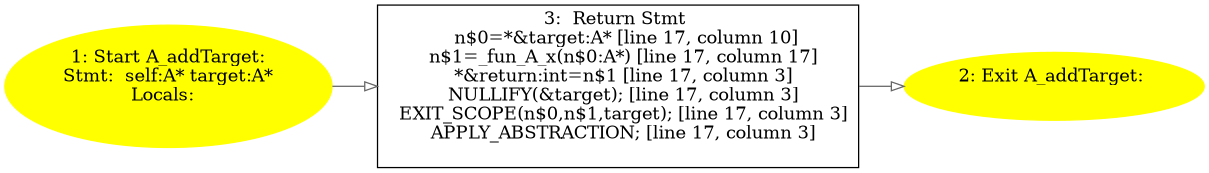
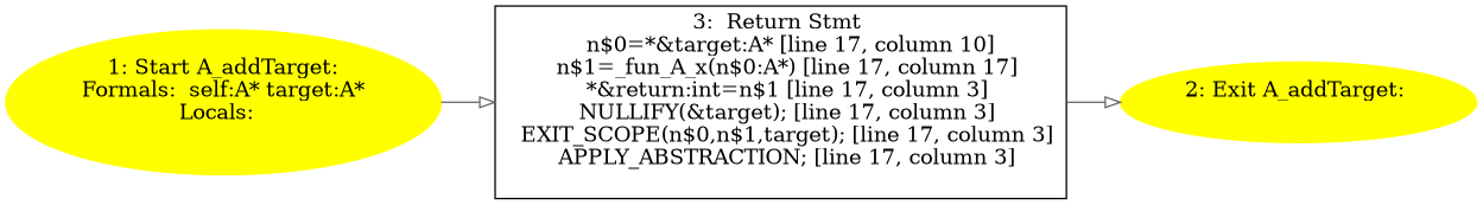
  digraph {
    rankdir=LR
    node [color=yellow style=filled]
    edge [color=gray40 arrowhead=onormal]
-   n1 [label="1: Start A_addTarget:\nStmt:  self:A* target:A*\nLocals:  \n  "]
+   n1 [label="1: Start A_addTarget:\nFormals:  self:A* target:A*\nLocals:  \n  "]
    n2 [label="3:  Return Stmt \n   n$0=*&target:A* [line 17, column 10]\n  n$1=_fun_A_x(n$0:A*) [line 17, column 17]\n  *&return:int=n$1 [line 17, column 3]\n  NULLIFY(&target); [line 17, column 3]\n  EXIT_SCOPE(n$0,n$1,target); [line 17, column 3]\n  APPLY_ABSTRACTION; [line 17, column 3]\n " shape=box color="" style=""]
    n3 [label="2: Exit A_addTarget: \n  "]
    n1 -> n2
    n2 -> n3
  }
